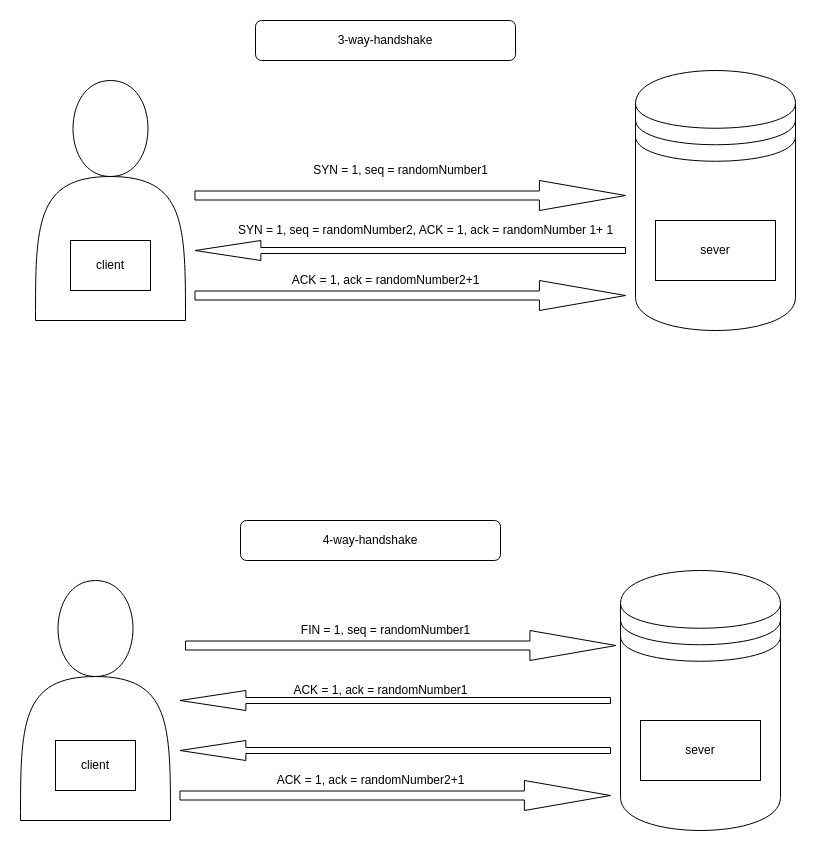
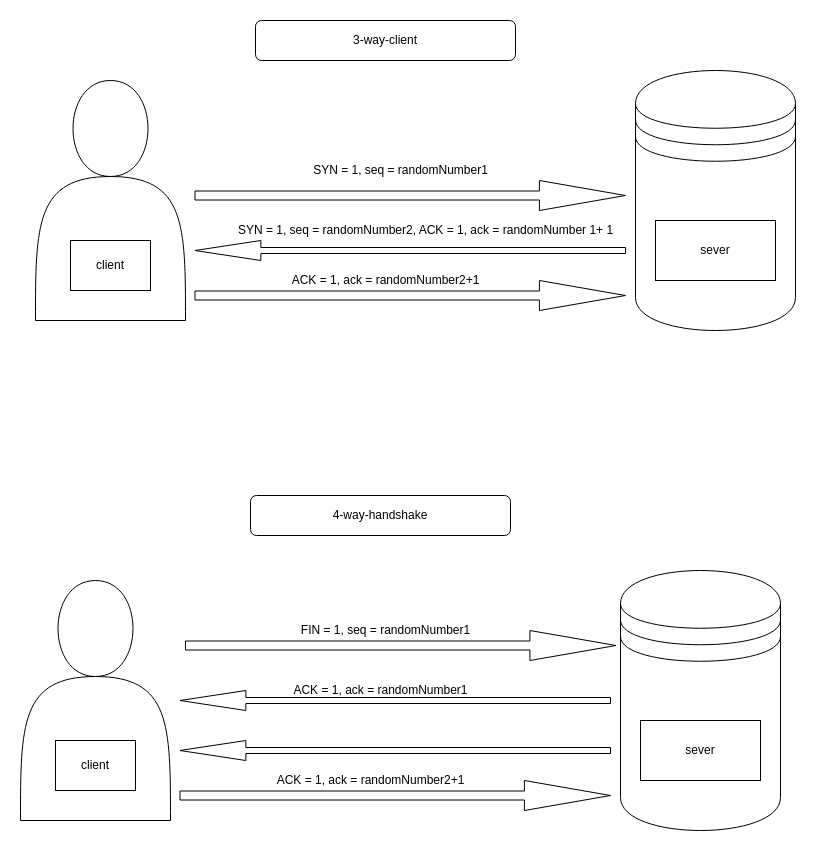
  <mxCell id="0" />
  <mxCell id="1" parent="0" />
  <mxCell id="2" value="" style="shape=actor;whiteSpace=wrap;html=1;" vertex="1" parent="1"><mxGeometry x="35" y="80" width="150" height="240" as="geometry" /></mxCell>
  <mxCell id="3" value="client" style="rounded=0;whiteSpace=wrap;html=1;strokeColor=#000000;" vertex="1" parent="1"><mxGeometry x="70" y="240" width="80" height="50" as="geometry" /></mxCell>
  <mxCell id="4" value="" style="shape=datastore;whiteSpace=wrap;html=1;strokeColor=#000000;" vertex="1" parent="1"><mxGeometry x="635" y="70" width="160" height="260" as="geometry" /></mxCell>
  <mxCell id="5" value="sever" style="rounded=0;whiteSpace=wrap;html=1;strokeColor=#000000;" vertex="1" parent="1"><mxGeometry x="655" y="220" width="120" height="60" as="geometry" /></mxCell>
  <mxCell id="6" value="" style="shape=singleArrow;whiteSpace=wrap;html=1;strokeColor=#000000;rotation=0;" vertex="1" parent="1"><mxGeometry x="194.49" y="180" width="430.51" height="30" as="geometry" /></mxCell>
  <mxCell id="7" value="SYN = 1, seq = randomNumber1" style="text;html=1;align=center;verticalAlign=middle;resizable=0;points=[];autosize=1;rotation=0;" vertex="1" parent="1"><mxGeometry x="305" y="160" width="190" height="20" as="geometry" /></mxCell>
  <mxCell id="8" value="" style="shape=singleArrow;direction=west;whiteSpace=wrap;html=1;strokeColor=#000000;arrowWidth=0.3;arrowSize=0.153;" vertex="1" parent="1"><mxGeometry x="194.49" y="240" width="430.51" height="20" as="geometry" /></mxCell>
  <mxCell id="9" value="SYN = 1, seq = randomNumber2, ACK = 1, ack = randomNumber 1+ 1" style="text;html=1;align=center;verticalAlign=middle;resizable=0;points=[];autosize=1;" vertex="1" parent="1"><mxGeometry x="230" y="220" width="390" height="20" as="geometry" /></mxCell>
  <mxCell id="10" value="" style="shape=singleArrow;whiteSpace=wrap;html=1;strokeColor=#000000;rotation=0;" vertex="1" parent="1"><mxGeometry x="194.49" y="280" width="430.51" height="30" as="geometry" /></mxCell>
- <mxCell id="11" value="3-way-handshake" style="rounded=1;whiteSpace=wrap;html=1;strokeColor=#000000;" vertex="1" parent="1"><mxGeometry x="255" y="20" width="260" height="40" as="geometry" /></mxCell>
+ <mxCell id="11" value="3-way-client" style="rounded=1;whiteSpace=wrap;html=1;strokeColor=#000000;" vertex="1" parent="1"><mxGeometry x="255" y="20" width="260" height="40" as="geometry" /></mxCell>
  <mxCell id="12" value="ACK = 1, ack = randomNumber2+1" style="text;html=1;align=center;verticalAlign=middle;resizable=0;points=[];autosize=1;rotation=0;" vertex="1" parent="1"><mxGeometry x="285" y="270" width="200" height="20" as="geometry" /></mxCell>
  <mxCell id="13" value="" style="shape=actor;whiteSpace=wrap;html=1;" vertex="1" parent="1"><mxGeometry x="20" y="580" width="150" height="240" as="geometry" /></mxCell>
  <mxCell id="14" value="client" style="rounded=0;whiteSpace=wrap;html=1;strokeColor=#000000;" vertex="1" parent="1"><mxGeometry x="55" y="740" width="80" height="50" as="geometry" /></mxCell>
  <mxCell id="15" value="" style="shape=datastore;whiteSpace=wrap;html=1;strokeColor=#000000;" vertex="1" parent="1"><mxGeometry x="620" y="570" width="160" height="260" as="geometry" /></mxCell>
  <mxCell id="16" value="sever" style="rounded=0;whiteSpace=wrap;html=1;strokeColor=#000000;" vertex="1" parent="1"><mxGeometry x="640" y="720" width="120" height="60" as="geometry" /></mxCell>
  <mxCell id="17" value="" style="shape=singleArrow;whiteSpace=wrap;html=1;strokeColor=#000000;rotation=0;" vertex="1" parent="1"><mxGeometry x="185" y="630" width="430.51" height="30" as="geometry" /></mxCell>
  <mxCell id="18" value="FIN = 1, seq = randomNumber1" style="text;html=1;align=center;verticalAlign=middle;resizable=0;points=[];autosize=1;rotation=0;" vertex="1" parent="1"><mxGeometry x="295" y="620" width="180" height="20" as="geometry" /></mxCell>
  <mxCell id="19" value="" style="shape=singleArrow;direction=west;whiteSpace=wrap;html=1;strokeColor=#000000;arrowWidth=0.3;arrowSize=0.153;" vertex="1" parent="1"><mxGeometry x="179.49" y="740" width="430.51" height="20" as="geometry" /></mxCell>
  <mxCell id="20" value="" style="shape=singleArrow;whiteSpace=wrap;html=1;strokeColor=#000000;rotation=0;" vertex="1" parent="1"><mxGeometry x="179.49" y="780" width="430.51" height="30" as="geometry" /></mxCell>
- <mxCell id="21" value="4-way-handshake" style="rounded=1;whiteSpace=wrap;html=1;strokeColor=#000000;" vertex="1" parent="1"><mxGeometry x="240" y="520" width="260" height="40" as="geometry" /></mxCell>
+ <mxCell id="21" value="4-way-handshake" style="rounded=1;whiteSpace=wrap;html=1;strokeColor=#000000;" vertex="1" parent="1"><mxGeometry x="250" y="495" width="260" height="40" as="geometry" /></mxCell>
  <mxCell id="22" value="ACK = 1, ack = randomNumber2+1" style="text;html=1;align=center;verticalAlign=middle;resizable=0;points=[];autosize=1;rotation=0;" vertex="1" parent="1"><mxGeometry x="270" y="770" width="200" height="20" as="geometry" /></mxCell>
  <mxCell id="23" value="" style="shape=singleArrow;direction=west;whiteSpace=wrap;html=1;strokeColor=#000000;arrowWidth=0.3;arrowSize=0.153;" vertex="1" parent="1"><mxGeometry x="179.49" y="690" width="430.51" height="20" as="geometry" /></mxCell>
  <mxCell id="24" value="ACK = 1, ack = randomNumber1" style="text;html=1;align=center;verticalAlign=middle;resizable=0;points=[];autosize=1;rotation=0;" vertex="1" parent="1"><mxGeometry x="285" y="680" width="190" height="20" as="geometry" /></mxCell>
